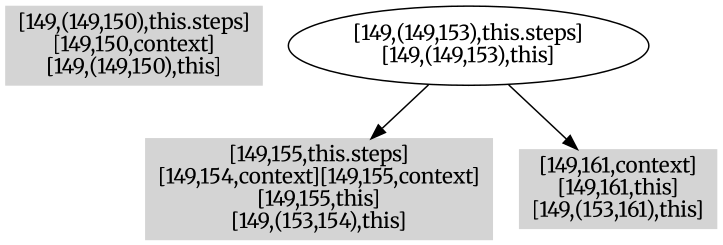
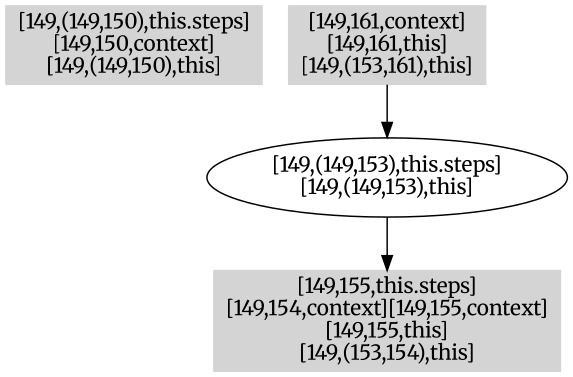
  digraph {
    fontname=Merriweather
    node [color=".0 .0 .83" shape=box style=filled fontname=Merriweather]
    edge [fontname=Merriweather]
    n1 [label="[149,(149,150),this.steps]\n[149,150,context]\n[149,(149,150),this]"]
    n2 [label="[149,155,this.steps]\n[149,154,context][149,155,context]\n[149,155,this]\n[149,(153,154),this]"]
    n3 [label="[149,161,context]\n[149,161,this]\n[149,(153,161),this]"]
    n4 [label="[149,(149,153),this.steps]\n[149,(149,153),this]" color="" shape="" style=""]
    n4 -> n2
-   n4 -> n3
+   n3 -> n4
  }
